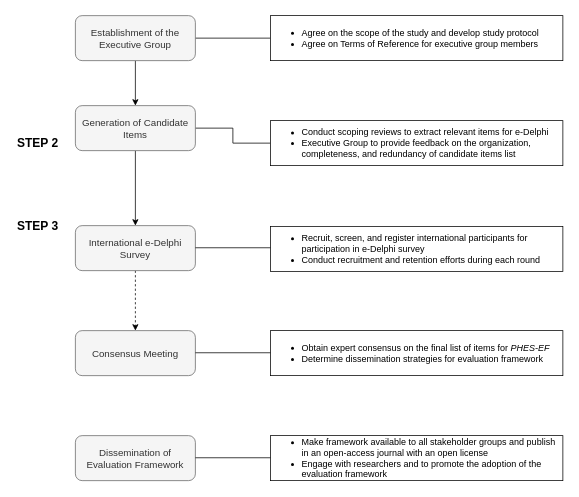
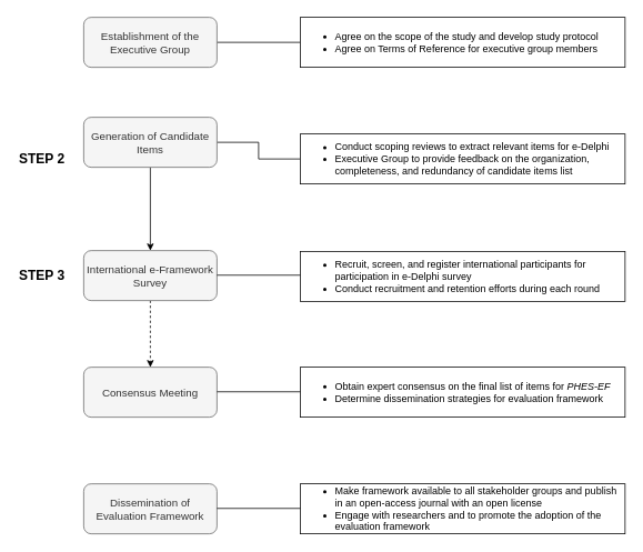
  <mxCell id="0" />
  <mxCell id="1" parent="0" />
- <mxCell id="2" value="" style="edgeStyle=orthogonalEdgeStyle;rounded=0;orthogonalLoop=1;jettySize=auto;html=1;" parent="1" source="5" target="8" edge="1"><mxGeometry relative="1" as="geometry" /></mxCell>
  <mxCell id="3" value="" style="edgeStyle=orthogonalEdgeStyle;rounded=0;orthogonalLoop=1;jettySize=auto;html=1;strokeColor=none;endArrow=none;endFill=0;" parent="1" target="13" edge="1"><mxGeometry relative="1" as="geometry"><mxPoint x="260" y="50" as="sourcePoint" /></mxGeometry></mxCell>
  <mxCell id="4" value="" style="edgeStyle=orthogonalEdgeStyle;rounded=0;orthogonalLoop=1;jettySize=auto;html=1;endArrow=none;endFill=0;" parent="1" source="5" target="13" edge="1"><mxGeometry relative="1" as="geometry" /></mxCell>
  <mxCell id="5" value="Establishment of the Executive Group" style="rounded=1;whiteSpace=wrap;html=1;fontStyle=0;fontSize=13;labelBackgroundColor=none;fillColor=#f5f5f5;fontColor=#333333;strokeColor=#666666;" parent="1" vertex="1"><mxGeometry x="100" y="20" width="160" height="60" as="geometry" /></mxCell>
  <mxCell id="6" value="" style="edgeStyle=orthogonalEdgeStyle;rounded=0;orthogonalLoop=1;jettySize=auto;html=1;" parent="1" source="8" target="10" edge="1"><mxGeometry relative="1" as="geometry" /></mxCell>
  <mxCell id="7" value="" style="edgeStyle=orthogonalEdgeStyle;rounded=0;orthogonalLoop=1;jettySize=auto;html=1;endArrow=none;endFill=0;" parent="1" source="8" target="14" edge="1"><mxGeometry relative="1" as="geometry" /></mxCell>
  <mxCell id="8" value="Generation of Candidate Items" style="rounded=1;whiteSpace=wrap;html=1;fontStyle=0;fontSize=13;fillColor=#f5f5f5;strokeColor=#666666;fontColor=#333333;" parent="1" vertex="1"><mxGeometry x="100" y="140" width="160" height="60" as="geometry" /></mxCell>
  <mxCell id="9" value="" style="edgeStyle=orthogonalEdgeStyle;rounded=0;orthogonalLoop=1;jettySize=auto;html=1;dashed=1;" parent="1" source="10" target="11" edge="1"><mxGeometry relative="1" as="geometry" /></mxCell>
- <mxCell id="10" value="International e-Delphi Survey" style="rounded=1;whiteSpace=wrap;html=1;fontStyle=0;fontSize=13;fillColor=#f5f5f5;fontColor=#333333;strokeColor=#666666;" parent="1" vertex="1"><mxGeometry x="100" y="300" width="160" height="60" as="geometry" /></mxCell>
+ <mxCell id="10" value="International e-Framework Survey" style="rounded=1;whiteSpace=wrap;html=1;fontStyle=0;fontSize=13;fillColor=#f5f5f5;fontColor=#333333;strokeColor=#666666;" parent="1" vertex="1"><mxGeometry x="100" y="300" width="160" height="60" as="geometry" /></mxCell>
  <mxCell id="11" value="Consensus Meeting" style="rounded=1;whiteSpace=wrap;html=1;fontStyle=0;fontSize=13;fillColor=#f5f5f5;fontColor=#333333;strokeColor=#666666;" parent="1" vertex="1"><mxGeometry x="100" y="440" width="160" height="60" as="geometry" /></mxCell>
  <mxCell id="12" value="Dissemination of Evaluation Framework" style="rounded=1;whiteSpace=wrap;html=1;fontStyle=0;fontSize=13;fillColor=#f5f5f5;fontColor=#333333;strokeColor=#666666;" parent="1" vertex="1"><mxGeometry x="100" y="580" width="160" height="60" as="geometry" /></mxCell>
  <mxCell id="13" value="&lt;ul&gt;&lt;li&gt;&lt;span style=&quot;background-color: initial; text-align: justify;&quot;&gt;Agree on the scope of the study and develop study protocol&lt;/span&gt;&lt;/li&gt;&lt;li style=&quot;text-align: justify;&quot;&gt;Agree on Terms of Reference for executive group members&lt;/li&gt;&lt;/ul&gt;" style="whiteSpace=wrap;html=1;rounded=0;align=left;" parent="1" vertex="1"><mxGeometry x="360" y="20" width="390" height="60" as="geometry" /></mxCell>
  <mxCell id="14" value="&lt;ul&gt;&lt;li&gt;&lt;span style=&quot;background-color: initial; text-align: justify;&quot;&gt;Conduct scoping reviews to extract&amp;nbsp;&lt;/span&gt;relevant items for e-Delphi&lt;/li&gt;&lt;li&gt;Executive Group to provide feedback on the organization, completeness, and redundancy of candidate items list&lt;/li&gt;&lt;/ul&gt;" style="whiteSpace=wrap;html=1;rounded=0;align=left;" parent="1" vertex="1"><mxGeometry x="360" y="160" width="390" height="60" as="geometry" /></mxCell>
  <mxCell id="15" value="&lt;ul&gt;&lt;li style=&quot;&quot;&gt;Recruit, screen, and register international participants for participation in e-Delphi survey&lt;/li&gt;&lt;li style=&quot;&quot;&gt;Conduct recruitment and retention efforts during each round&lt;/li&gt;&lt;/ul&gt;" style="whiteSpace=wrap;html=1;rounded=0;align=left;" parent="1" vertex="1"><mxGeometry x="360" y="301" width="390" height="60" as="geometry" /></mxCell>
  <mxCell id="16" value="" style="edgeStyle=orthogonalEdgeStyle;rounded=0;orthogonalLoop=1;jettySize=auto;html=1;endArrow=none;endFill=0;" parent="1" edge="1"><mxGeometry relative="1" as="geometry"><mxPoint x="260" y="329.5" as="sourcePoint" /><mxPoint x="360" y="329.5" as="targetPoint" /></mxGeometry></mxCell>
  <mxCell id="17" value="&lt;ul&gt;&lt;li style=&quot;&quot;&gt;Obtain expert consensus on the final list of items for &lt;i&gt;PHES-EF&lt;/i&gt;&lt;/li&gt;&lt;li style=&quot;&quot;&gt;Determine dissemination strategies for evaluation framework&lt;/li&gt;&lt;/ul&gt;" style="whiteSpace=wrap;html=1;rounded=0;align=left;" parent="1" vertex="1"><mxGeometry x="360" y="440" width="390" height="60" as="geometry" /></mxCell>
  <mxCell id="18" value="&lt;ul&gt;&lt;li style=&quot;&quot;&gt;Make framework available to all stakeholder groups and publish in an open-access journal with an open license&lt;/li&gt;&lt;li style=&quot;&quot;&gt;Engage with researchers and to promote the adoption of the evaluation framework&lt;/li&gt;&lt;/ul&gt;" style="whiteSpace=wrap;html=1;rounded=0;align=left;" parent="1" vertex="1"><mxGeometry x="360" y="580" width="390" height="60" as="geometry" /></mxCell>
  <mxCell id="19" value="" style="edgeStyle=orthogonalEdgeStyle;rounded=0;orthogonalLoop=1;jettySize=auto;html=1;endArrow=none;endFill=0;" parent="1" edge="1"><mxGeometry relative="1" as="geometry"><mxPoint x="260" y="469.5" as="sourcePoint" /><mxPoint x="360" y="469.5" as="targetPoint" /></mxGeometry></mxCell>
  <mxCell id="20" value="" style="edgeStyle=orthogonalEdgeStyle;rounded=0;orthogonalLoop=1;jettySize=auto;html=1;endArrow=none;endFill=0;" parent="1" edge="1"><mxGeometry relative="1" as="geometry"><mxPoint x="260" y="609.5" as="sourcePoint" /><mxPoint x="360" y="609.5" as="targetPoint" /></mxGeometry></mxCell>
  <mxCell id="21" value="STEP 2" style="text;html=1;strokeColor=none;fillColor=none;align=center;verticalAlign=middle;whiteSpace=wrap;rounded=0;fontSize=16;fontStyle=1" parent="1" vertex="1"><mxGeometry x="20" y="175" width="60" height="30" as="geometry" /></mxCell>
- <mxCell id="22" value="STEP 3" style="text;html=1;strokeColor=none;fillColor=none;align=center;verticalAlign=middle;whiteSpace=wrap;rounded=0;fontSize=16;fontStyle=1" parent="1" vertex="1"><mxGeometry x="20" y="285" width="60" height="30" as="geometry" /></mxCell>
+ <mxCell id="22" value="STEP 3" style="text;html=1;strokeColor=none;fillColor=none;align=center;verticalAlign=middle;whiteSpace=wrap;rounded=0;fontSize=16;fontStyle=1" parent="1" vertex="1"><mxGeometry x="20" y="315" width="60" height="30" as="geometry" /></mxCell>
